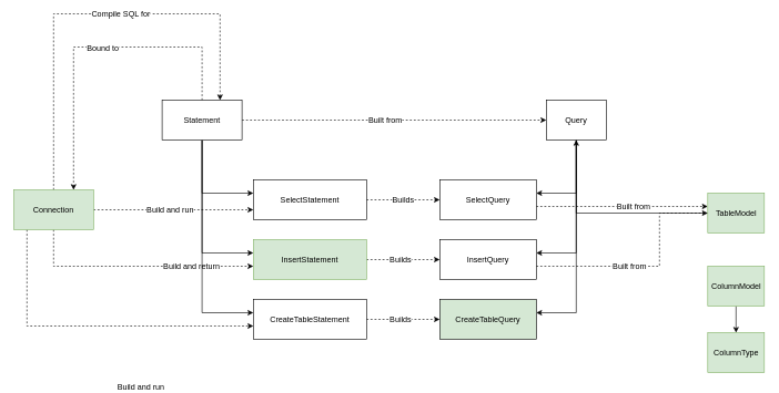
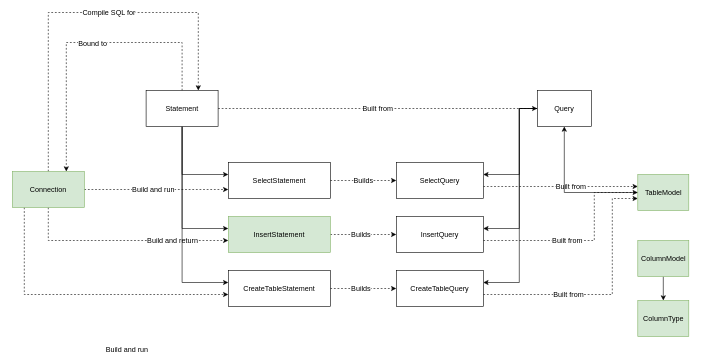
  <mxCell id="0" />
  <mxCell id="1" parent="0" />
  <mxCell id="2" style="edgeStyle=orthogonalEdgeStyle;rounded=0;orthogonalLoop=1;jettySize=auto;html=1;dashed=1;" edge="1" parent="1" source="10" target="18"><mxGeometry relative="1" as="geometry"><Array as="points"><mxPoint x="80" y="20" /><mxPoint x="330" y="20" /></Array></mxGeometry></mxCell>
  <mxCell id="3" value="Compile SQL for" style="text;html=1;resizable=0;points=[];align=center;verticalAlign=middle;labelBackgroundColor=#ffffff;" vertex="1" connectable="0" parent="2"><mxGeometry x="0.28" relative="1" as="geometry"><mxPoint x="-48" as="offset" /></mxGeometry></mxCell>
  <mxCell id="4" style="edgeStyle=orthogonalEdgeStyle;rounded=0;orthogonalLoop=1;jettySize=auto;html=1;dashed=1;" edge="1" parent="1" source="10" target="21"><mxGeometry relative="1" as="geometry"><Array as="points"><mxPoint x="40" y="490" /></Array></mxGeometry></mxCell>
  <mxCell id="5" value="Build and run" style="text;html=1;resizable=0;points=[];align=center;verticalAlign=middle;labelBackgroundColor=#ffffff;" vertex="1" connectable="0" parent="4"><mxGeometry x="-0.476" y="1" relative="1" as="geometry"><mxPoint x="169" y="110" as="offset" /></mxGeometry></mxCell>
  <mxCell id="6" style="edgeStyle=orthogonalEdgeStyle;rounded=0;orthogonalLoop=1;jettySize=auto;html=1;dashed=1;" edge="1" parent="1" source="10" target="24"><mxGeometry relative="1" as="geometry"><Array as="points"><mxPoint x="80" y="400" /></Array></mxGeometry></mxCell>
  <mxCell id="7" value="Build and return" style="text;html=1;resizable=0;points=[];align=center;verticalAlign=middle;labelBackgroundColor=#ffffff;" vertex="1" connectable="0" parent="6"><mxGeometry x="0.024" y="-2" relative="1" as="geometry"><mxPoint x="79" y="-2" as="offset" /></mxGeometry></mxCell>
  <mxCell id="8" style="edgeStyle=orthogonalEdgeStyle;rounded=0;orthogonalLoop=1;jettySize=auto;html=1;dashed=1;" edge="1" parent="1" source="10" target="27"><mxGeometry relative="1" as="geometry"><Array as="points"><mxPoint x="120" y="310" /></Array></mxGeometry></mxCell>
  <mxCell id="9" value="Build and run" style="text;html=1;resizable=0;points=[];align=center;verticalAlign=middle;labelBackgroundColor=#ffffff;" vertex="1" connectable="0" parent="8"><mxGeometry x="0.268" y="2" relative="1" as="geometry"><mxPoint x="-38" y="2" as="offset" /></mxGeometry></mxCell>
  <mxCell id="10" value="Connection" style="rounded=0;whiteSpace=wrap;html=1;fillColor=#d5e8d4;strokeColor=#82b366;" vertex="1" parent="1"><mxGeometry x="20" y="285" width="120" height="60" as="geometry" /></mxCell>
  <mxCell id="11" style="edgeStyle=orthogonalEdgeStyle;rounded=0;orthogonalLoop=1;jettySize=auto;html=1;" edge="1" parent="1" source="18" target="21"><mxGeometry relative="1" as="geometry"><Array as="points"><mxPoint x="303" y="470" /></Array></mxGeometry></mxCell>
  <mxCell id="12" style="edgeStyle=orthogonalEdgeStyle;rounded=0;orthogonalLoop=1;jettySize=auto;html=1;" edge="1" parent="1" source="18" target="24"><mxGeometry relative="1" as="geometry"><Array as="points"><mxPoint x="303" y="380" /></Array></mxGeometry></mxCell>
  <mxCell id="13" style="edgeStyle=orthogonalEdgeStyle;rounded=0;orthogonalLoop=1;jettySize=auto;html=1;" edge="1" parent="1" source="18" target="27"><mxGeometry relative="1" as="geometry"><Array as="points"><mxPoint x="303" y="290" /></Array></mxGeometry></mxCell>
  <mxCell id="14" style="edgeStyle=orthogonalEdgeStyle;rounded=0;orthogonalLoop=1;jettySize=auto;html=1;dashed=1;" edge="1" parent="1" source="18" target="10"><mxGeometry relative="1" as="geometry"><Array as="points"><mxPoint x="303" y="70" /><mxPoint x="110" y="70" /></Array></mxGeometry></mxCell>
  <mxCell id="15" value="Bound to" style="text;html=1;resizable=0;points=[];align=center;verticalAlign=middle;labelBackgroundColor=#ffffff;" vertex="1" connectable="0" parent="14"><mxGeometry x="-0.057" y="1" relative="1" as="geometry"><mxPoint as="offset" /></mxGeometry></mxCell>
  <mxCell id="16" style="edgeStyle=orthogonalEdgeStyle;rounded=0;orthogonalLoop=1;jettySize=auto;html=1;dashed=1;" edge="1" parent="1" source="18" target="31"><mxGeometry relative="1" as="geometry"><Array as="points"><mxPoint x="470" y="180" /><mxPoint x="470" y="180" /></Array></mxGeometry></mxCell>
  <mxCell id="17" value="Built from" style="text;html=1;resizable=0;points=[];align=center;verticalAlign=middle;labelBackgroundColor=#ffffff;" vertex="1" connectable="0" parent="16"><mxGeometry x="0.365" y="-2" relative="1" as="geometry"><mxPoint x="-98" y="-2" as="offset" /></mxGeometry></mxCell>
  <mxCell id="18" value="Statement" style="rounded=0;whiteSpace=wrap;html=1;" vertex="1" parent="1"><mxGeometry x="243" y="150" width="120" height="60" as="geometry" /></mxCell>
  <mxCell id="19" style="edgeStyle=orthogonalEdgeStyle;rounded=0;orthogonalLoop=1;jettySize=auto;html=1;dashed=1;" edge="1" parent="1" source="21" target="34"><mxGeometry relative="1" as="geometry"><Array as="points"><mxPoint x="700" y="480" /><mxPoint x="700" y="480" /></Array></mxGeometry></mxCell>
  <mxCell id="20" value="Builds" style="text;html=1;resizable=0;points=[];align=center;verticalAlign=middle;labelBackgroundColor=#ffffff;" vertex="1" connectable="0" parent="19"><mxGeometry x="-0.534" y="2" relative="1" as="geometry"><mxPoint x="24" y="2" as="offset" /></mxGeometry></mxCell>
  <mxCell id="21" value="CreateTableStatement" style="rounded=0;whiteSpace=wrap;html=1;" vertex="1" parent="1"><mxGeometry x="380" y="450" width="170" height="60" as="geometry" /></mxCell>
  <mxCell id="22" style="edgeStyle=orthogonalEdgeStyle;rounded=0;orthogonalLoop=1;jettySize=auto;html=1;dashed=1;" edge="1" parent="1" source="24" target="37"><mxGeometry relative="1" as="geometry"><Array as="points"><mxPoint x="470" y="410" /></Array></mxGeometry></mxCell>
  <mxCell id="23" value="Builds" style="text;html=1;resizable=0;points=[];align=center;verticalAlign=middle;labelBackgroundColor=#ffffff;" vertex="1" connectable="0" parent="22"><mxGeometry x="-0.674" y="1" relative="1" as="geometry"><mxPoint x="32" y="1" as="offset" /></mxGeometry></mxCell>
  <mxCell id="24" value="InsertStatement" style="rounded=0;whiteSpace=wrap;html=1;fillColor=#d5e8d4;strokeColor=#82b366;" vertex="1" parent="1"><mxGeometry x="380" y="360" width="170" height="60" as="geometry" /></mxCell>
  <mxCell id="25" style="edgeStyle=orthogonalEdgeStyle;rounded=0;orthogonalLoop=1;jettySize=auto;html=1;dashed=1;" edge="1" parent="1" source="27" target="40"><mxGeometry relative="1" as="geometry"><Array as="points"><mxPoint x="580" y="300" /><mxPoint x="580" y="300" /></Array></mxGeometry></mxCell>
  <mxCell id="26" value="Builds" style="text;html=1;resizable=0;points=[];align=center;verticalAlign=middle;labelBackgroundColor=#ffffff;" vertex="1" connectable="0" parent="25"><mxGeometry x="-0.05" y="5" relative="1" as="geometry"><mxPoint x="2" y="5" as="offset" /></mxGeometry></mxCell>
  <mxCell id="27" value="SelectStatement" style="rounded=0;whiteSpace=wrap;html=1;" vertex="1" parent="1"><mxGeometry x="380" y="270" width="170" height="60" as="geometry" /></mxCell>
  <mxCell id="28" style="edgeStyle=orthogonalEdgeStyle;rounded=0;orthogonalLoop=1;jettySize=auto;html=1;" edge="1" parent="1" source="31" target="34"><mxGeometry relative="1" as="geometry"><Array as="points"><mxPoint x="865" y="470" /></Array></mxGeometry></mxCell>
  <mxCell id="29" style="edgeStyle=orthogonalEdgeStyle;rounded=0;orthogonalLoop=1;jettySize=auto;html=1;" edge="1" parent="1" source="31" target="37"><mxGeometry relative="1" as="geometry"><Array as="points"><mxPoint x="865" y="380" /></Array></mxGeometry></mxCell>
  <mxCell id="30" style="edgeStyle=orthogonalEdgeStyle;rounded=0;orthogonalLoop=1;jettySize=auto;html=1;" edge="1" parent="1" source="31" target="40"><mxGeometry relative="1" as="geometry"><Array as="points"><mxPoint x="865" y="290" /></Array></mxGeometry></mxCell>
- <mxCell id="31" value="Query" style="rounded=0;whiteSpace=wrap;html=1;" vertex="1" parent="1"><mxGeometry x="820" y="150" width="90" height="60" as="geometry" /></mxCell>
- <mxCell id="34" value="CreateTableQuery" style="rounded=0;whiteSpace=wrap;html=1;fillColor=#d5e8d4;" vertex="1" parent="1"><mxGeometry x="660" y="450" width="145" height="60" as="geometry" /></mxCell>
+ <mxCell id="31" value="Query" style="rounded=0;whiteSpace=wrap;html=1;" vertex="1" parent="1"><mxGeometry x="895" y="150" width="90" height="60" as="geometry" /></mxCell>
+ <mxCell id="32" style="edgeStyle=orthogonalEdgeStyle;rounded=0;orthogonalLoop=1;jettySize=auto;html=1;dashed=1;" edge="1" parent="1" source="34" target="42"><mxGeometry relative="1" as="geometry"><Array as="points"><mxPoint x="1020" y="490" /><mxPoint x="1020" y="330" /></Array></mxGeometry></mxCell>
+ <mxCell id="33" value="Built from" style="text;html=1;resizable=0;points=[];align=center;verticalAlign=middle;labelBackgroundColor=#ffffff;" vertex="1" connectable="0" parent="32"><mxGeometry x="-0.56" relative="1" as="geometry"><mxPoint x="49" as="offset" /></mxGeometry></mxCell>
+ <mxCell id="34" value="CreateTableQuery" style="rounded=0;whiteSpace=wrap;html=1;" vertex="1" parent="1"><mxGeometry x="660" y="450" width="145" height="60" as="geometry" /></mxCell>
  <mxCell id="35" style="edgeStyle=orthogonalEdgeStyle;rounded=0;orthogonalLoop=1;jettySize=auto;html=1;dashed=1;" edge="1" parent="1" source="37" target="42"><mxGeometry relative="1" as="geometry"><Array as="points"><mxPoint x="990" y="400" /><mxPoint x="990" y="320" /></Array></mxGeometry></mxCell>
  <mxCell id="36" value="Built from" style="text;html=1;resizable=0;points=[];align=center;verticalAlign=middle;labelBackgroundColor=#ffffff;" vertex="1" connectable="0" parent="35"><mxGeometry x="-0.291" y="2" relative="1" as="geometry"><mxPoint x="19" y="2" as="offset" /></mxGeometry></mxCell>
  <mxCell id="37" value="InsertQuery" style="rounded=0;whiteSpace=wrap;html=1;" vertex="1" parent="1"><mxGeometry x="660" y="360" width="145" height="60" as="geometry" /></mxCell>
  <mxCell id="38" style="edgeStyle=orthogonalEdgeStyle;rounded=0;orthogonalLoop=1;jettySize=auto;html=1;dashed=1;" edge="1" parent="1" source="40" target="42"><mxGeometry relative="1" as="geometry"><Array as="points"><mxPoint x="930" y="310" /><mxPoint x="930" y="310" /></Array></mxGeometry></mxCell>
  <mxCell id="39" value="Built from" style="text;html=1;resizable=0;points=[];align=center;verticalAlign=middle;labelBackgroundColor=#ffffff;" vertex="1" connectable="0" parent="38"><mxGeometry x="-0.545" y="-71" relative="1" as="geometry"><mxPoint x="86" y="-71" as="offset" /></mxGeometry></mxCell>
  <mxCell id="40" value="SelectQuery" style="rounded=0;whiteSpace=wrap;html=1;" vertex="1" parent="1"><mxGeometry x="660" y="270" width="145" height="60" as="geometry" /></mxCell>
  <mxCell id="41" style="edgeStyle=orthogonalEdgeStyle;rounded=0;orthogonalLoop=1;jettySize=auto;html=1;" edge="1" parent="1" source="42" target="31"><mxGeometry relative="1" as="geometry" /></mxCell>
  <mxCell id="42" value="TableModel" style="rounded=0;whiteSpace=wrap;html=1;fillColor=#d5e8d4;strokeColor=#82b366;" vertex="1" parent="1"><mxGeometry x="1062.5" y="290" width="85" height="60" as="geometry" /></mxCell>
  <mxCell id="43" style="edgeStyle=orthogonalEdgeStyle;rounded=0;orthogonalLoop=1;jettySize=auto;html=1;" edge="1" parent="1" source="44" target="45"><mxGeometry relative="1" as="geometry" /></mxCell>
  <mxCell id="44" value="ColumnModel" style="rounded=0;whiteSpace=wrap;html=1;fillColor=#d5e8d4;strokeColor=#82b366;" vertex="1" parent="1"><mxGeometry x="1062.5" y="400" width="85" height="60" as="geometry" /></mxCell>
  <mxCell id="45" value="ColumnType" style="rounded=0;whiteSpace=wrap;html=1;fillColor=#d5e8d4;strokeColor=#82b366;" vertex="1" parent="1"><mxGeometry x="1062.5" y="500" width="85" height="60" as="geometry" /></mxCell>
